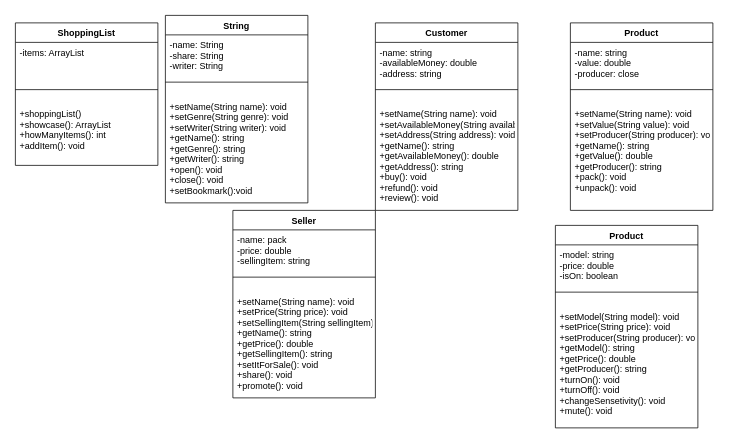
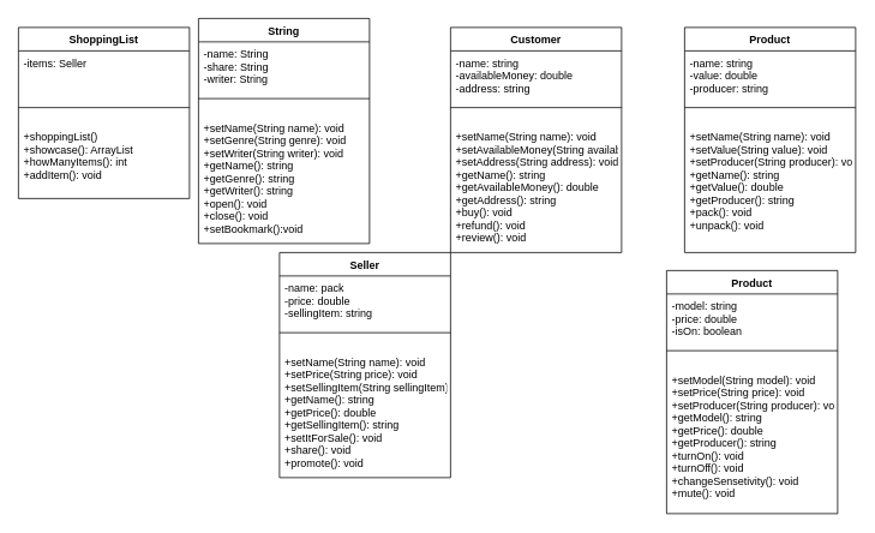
  <mxCell id="0" />
  <mxCell id="1" parent="0" />
  <mxCell id="2" value="String" style="swimlane;fontStyle=1;align=center;verticalAlign=top;childLayout=stackLayout;horizontal=1;startSize=26;horizontalStack=0;resizeParent=1;resizeParentMax=0;resizeLast=0;collapsible=1;marginBottom=0;" vertex="1" parent="1"><mxGeometry x="220" y="20" width="190" height="250" as="geometry" /></mxCell>
  <mxCell id="3" value="-name: String&#10;-share: String&#10;-writer: String&#10;" style="text;strokeColor=none;fillColor=none;align=left;verticalAlign=top;spacingLeft=4;spacingRight=4;overflow=hidden;rotatable=0;points=[[0,0.5],[1,0.5]];portConstraint=eastwest;" vertex="1" parent="2"><mxGeometry y="26" width="190" height="44" as="geometry" /></mxCell>
  <mxCell id="4" value="" style="line;strokeWidth=1;fillColor=none;align=left;verticalAlign=middle;spacingTop=-1;spacingLeft=3;spacingRight=3;rotatable=0;labelPosition=right;points=[];portConstraint=eastwest;" vertex="1" parent="2"><mxGeometry y="70" width="190" height="38" as="geometry" /></mxCell>
  <mxCell id="5" value="+setName(String name): void&#10;+setGenre(String genre): void&#10;+setWriter(String writer): void&#10;+getName(): string &#10;+getGenre(): string &#10;+getWriter(): string&#10;+open(): void&#10;+close(): void&#10;+setBookmark():void&#10; " style="text;strokeColor=none;fillColor=none;align=left;verticalAlign=top;spacingLeft=4;spacingRight=4;overflow=hidden;rotatable=0;points=[[0,0.5],[1,0.5]];portConstraint=eastwest;" vertex="1" parent="2"><mxGeometry y="108" width="190" height="142" as="geometry" /></mxCell>
  <mxCell id="6" value="ShoppingList&#10;" style="swimlane;fontStyle=1;align=center;verticalAlign=top;childLayout=stackLayout;horizontal=1;startSize=26;horizontalStack=0;resizeParent=1;resizeParentMax=0;resizeLast=0;collapsible=1;marginBottom=0;" vertex="1" parent="1"><mxGeometry x="20" y="30" width="190" height="190" as="geometry" /></mxCell>
- <mxCell id="7" value="-items: ArrayList " style="text;strokeColor=none;fillColor=none;align=left;verticalAlign=top;spacingLeft=4;spacingRight=4;overflow=hidden;rotatable=0;points=[[0,0.5],[1,0.5]];portConstraint=eastwest;" vertex="1" parent="6"><mxGeometry y="26" width="190" height="44" as="geometry" /></mxCell>
+ <mxCell id="7" value="-items: Seller " style="text;strokeColor=none;fillColor=none;align=left;verticalAlign=top;spacingLeft=4;spacingRight=4;overflow=hidden;rotatable=0;points=[[0,0.5],[1,0.5]];portConstraint=eastwest;" vertex="1" parent="6"><mxGeometry y="26" width="190" height="44" as="geometry" /></mxCell>
  <mxCell id="8" value="" style="line;strokeWidth=1;fillColor=none;align=left;verticalAlign=middle;spacingTop=-1;spacingLeft=3;spacingRight=3;rotatable=0;labelPosition=right;points=[];portConstraint=eastwest;" vertex="1" parent="6"><mxGeometry y="70" width="190" height="38" as="geometry" /></mxCell>
  <mxCell id="9" value="+shoppingList()&#10;+showcase(): ArrayList&#10;+howManyItems(): int&#10;+addItem(): void&#10;" style="text;strokeColor=none;fillColor=none;align=left;verticalAlign=top;spacingLeft=4;spacingRight=4;overflow=hidden;rotatable=0;points=[[0,0.5],[1,0.5]];portConstraint=eastwest;" vertex="1" parent="6"><mxGeometry y="108" width="190" height="82" as="geometry" /></mxCell>
  <mxCell id="10" value="Product" style="swimlane;fontStyle=1;align=center;verticalAlign=top;childLayout=stackLayout;horizontal=1;startSize=26;horizontalStack=0;resizeParent=1;resizeParentMax=0;resizeLast=0;collapsible=1;marginBottom=0;" vertex="1" parent="1"><mxGeometry x="760" y="30" width="190" height="250" as="geometry" /></mxCell>
- <mxCell id="11" value="-name: string&#10;-value: double&#10;-producer: close&#10;" style="text;strokeColor=none;fillColor=none;align=left;verticalAlign=top;spacingLeft=4;spacingRight=4;overflow=hidden;rotatable=0;points=[[0,0.5],[1,0.5]];portConstraint=eastwest;" vertex="1" parent="10"><mxGeometry y="26" width="190" height="44" as="geometry" /></mxCell>
+ <mxCell id="11" value="-name: string&#10;-value: double&#10;-producer: string&#10;" style="text;strokeColor=none;fillColor=none;align=left;verticalAlign=top;spacingLeft=4;spacingRight=4;overflow=hidden;rotatable=0;points=[[0,0.5],[1,0.5]];portConstraint=eastwest;" vertex="1" parent="10"><mxGeometry y="26" width="190" height="44" as="geometry" /></mxCell>
  <mxCell id="12" value="" style="line;strokeWidth=1;fillColor=none;align=left;verticalAlign=middle;spacingTop=-1;spacingLeft=3;spacingRight=3;rotatable=0;labelPosition=right;points=[];portConstraint=eastwest;" vertex="1" parent="10"><mxGeometry y="70" width="190" height="38" as="geometry" /></mxCell>
  <mxCell id="13" value="+setName(String name): void&#10;+setValue(String value): void&#10;+setProducer(String producer): void&#10;+getName(): string &#10;+getValue(): double&#10;+getProducer(): string&#10;+pack(): void&#10;+unpack(): void&#10; " style="text;strokeColor=none;fillColor=none;align=left;verticalAlign=top;spacingLeft=4;spacingRight=4;overflow=hidden;rotatable=0;points=[[0,0.5],[1,0.5]];portConstraint=eastwest;" vertex="1" parent="10"><mxGeometry y="108" width="190" height="142" as="geometry" /></mxCell>
  <mxCell id="14" value="Customer&#10;" style="swimlane;fontStyle=1;align=center;verticalAlign=top;childLayout=stackLayout;horizontal=1;startSize=26;horizontalStack=0;resizeParent=1;resizeParentMax=0;resizeLast=0;collapsible=1;marginBottom=0;" vertex="1" parent="1"><mxGeometry x="500" y="30" width="190" height="250" as="geometry" /></mxCell>
  <mxCell id="15" value="-name: string&#10;-availableMoney: double&#10;-address: string&#10;" style="text;strokeColor=none;fillColor=none;align=left;verticalAlign=top;spacingLeft=4;spacingRight=4;overflow=hidden;rotatable=0;points=[[0,0.5],[1,0.5]];portConstraint=eastwest;" vertex="1" parent="14"><mxGeometry y="26" width="190" height="44" as="geometry" /></mxCell>
  <mxCell id="16" value="" style="line;strokeWidth=1;fillColor=none;align=left;verticalAlign=middle;spacingTop=-1;spacingLeft=3;spacingRight=3;rotatable=0;labelPosition=right;points=[];portConstraint=eastwest;" vertex="1" parent="14"><mxGeometry y="70" width="190" height="38" as="geometry" /></mxCell>
  <mxCell id="17" value="+setName(String name): void&#10;+setAvailableMoney(String availableMoney): void&#10;+setAddress(String address): void&#10;+getName(): string &#10;+getAvailableMoney(): double&#10;+getAddress(): string&#10;+buy(): void&#10;+refund(): void&#10;+review(): void " style="text;strokeColor=none;fillColor=none;align=left;verticalAlign=top;spacingLeft=4;spacingRight=4;overflow=hidden;rotatable=0;points=[[0,0.5],[1,0.5]];portConstraint=eastwest;" vertex="1" parent="14"><mxGeometry y="108" width="190" height="142" as="geometry" /></mxCell>
  <mxCell id="18" value="Seller" style="swimlane;fontStyle=1;align=center;verticalAlign=top;childLayout=stackLayout;horizontal=1;startSize=26;horizontalStack=0;resizeParent=1;resizeParentMax=0;resizeLast=0;collapsible=1;marginBottom=0;" vertex="1" parent="1"><mxGeometry x="310" y="280" width="190" height="250" as="geometry" /></mxCell>
  <mxCell id="19" value="-name: pack&#10;-price: double&#10;-sellingItem: string&#10;" style="text;strokeColor=none;fillColor=none;align=left;verticalAlign=top;spacingLeft=4;spacingRight=4;overflow=hidden;rotatable=0;points=[[0,0.5],[1,0.5]];portConstraint=eastwest;" vertex="1" parent="18"><mxGeometry y="26" width="190" height="44" as="geometry" /></mxCell>
  <mxCell id="20" value="" style="line;strokeWidth=1;fillColor=none;align=left;verticalAlign=middle;spacingTop=-1;spacingLeft=3;spacingRight=3;rotatable=0;labelPosition=right;points=[];portConstraint=eastwest;" vertex="1" parent="18"><mxGeometry y="70" width="190" height="38" as="geometry" /></mxCell>
  <mxCell id="21" value="+setName(String name): void&#10;+setPrice(String price): void&#10;+setSellingItem(String sellingItem): void&#10;+getName(): string &#10;+getPrice(): double&#10;+getSellingItem(): string&#10;+setItForSale(): void&#10;+share(): void&#10;+promote(): void " style="text;strokeColor=none;fillColor=none;align=left;verticalAlign=top;spacingLeft=4;spacingRight=4;overflow=hidden;rotatable=0;points=[[0,0.5],[1,0.5]];portConstraint=eastwest;" vertex="1" parent="18"><mxGeometry y="108" width="190" height="142" as="geometry" /></mxCell>
  <mxCell id="22" value="Product" style="swimlane;fontStyle=1;align=center;verticalAlign=top;childLayout=stackLayout;horizontal=1;startSize=26;horizontalStack=0;resizeParent=1;resizeParentMax=0;resizeLast=0;collapsible=1;marginBottom=0;" vertex="1" parent="1"><mxGeometry x="740" y="300" width="190" height="270" as="geometry" /></mxCell>
  <mxCell id="23" value="-model: string&#10;-price: double&#10;-isOn: boolean&#10;-producer: string&#10;" style="text;strokeColor=none;fillColor=none;align=left;verticalAlign=top;spacingLeft=4;spacingRight=4;overflow=hidden;rotatable=0;points=[[0,0.5],[1,0.5]];portConstraint=eastwest;" vertex="1" parent="22"><mxGeometry y="26" width="190" height="44" as="geometry" /></mxCell>
  <mxCell id="24" value="" style="line;strokeWidth=1;fillColor=none;align=left;verticalAlign=middle;spacingTop=-1;spacingLeft=3;spacingRight=3;rotatable=0;labelPosition=right;points=[];portConstraint=eastwest;" vertex="1" parent="22"><mxGeometry y="70" width="190" height="38" as="geometry" /></mxCell>
  <mxCell id="25" value="+setModel(String model): void&#10;+setPrice(String price): void&#10;+setProducer(String producer): void&#10;+getModel(): string &#10;+getPrice(): double&#10;+getProducer(): string&#10;+turnOn(): void&#10;+turnOff(): void&#10;+changeSensetivity(): void&#10;+mute(): void " style="text;strokeColor=none;fillColor=none;align=left;verticalAlign=top;spacingLeft=4;spacingRight=4;overflow=hidden;rotatable=0;points=[[0,0.5],[1,0.5]];portConstraint=eastwest;" vertex="1" parent="22"><mxGeometry y="108" width="190" height="162" as="geometry" /></mxCell>
